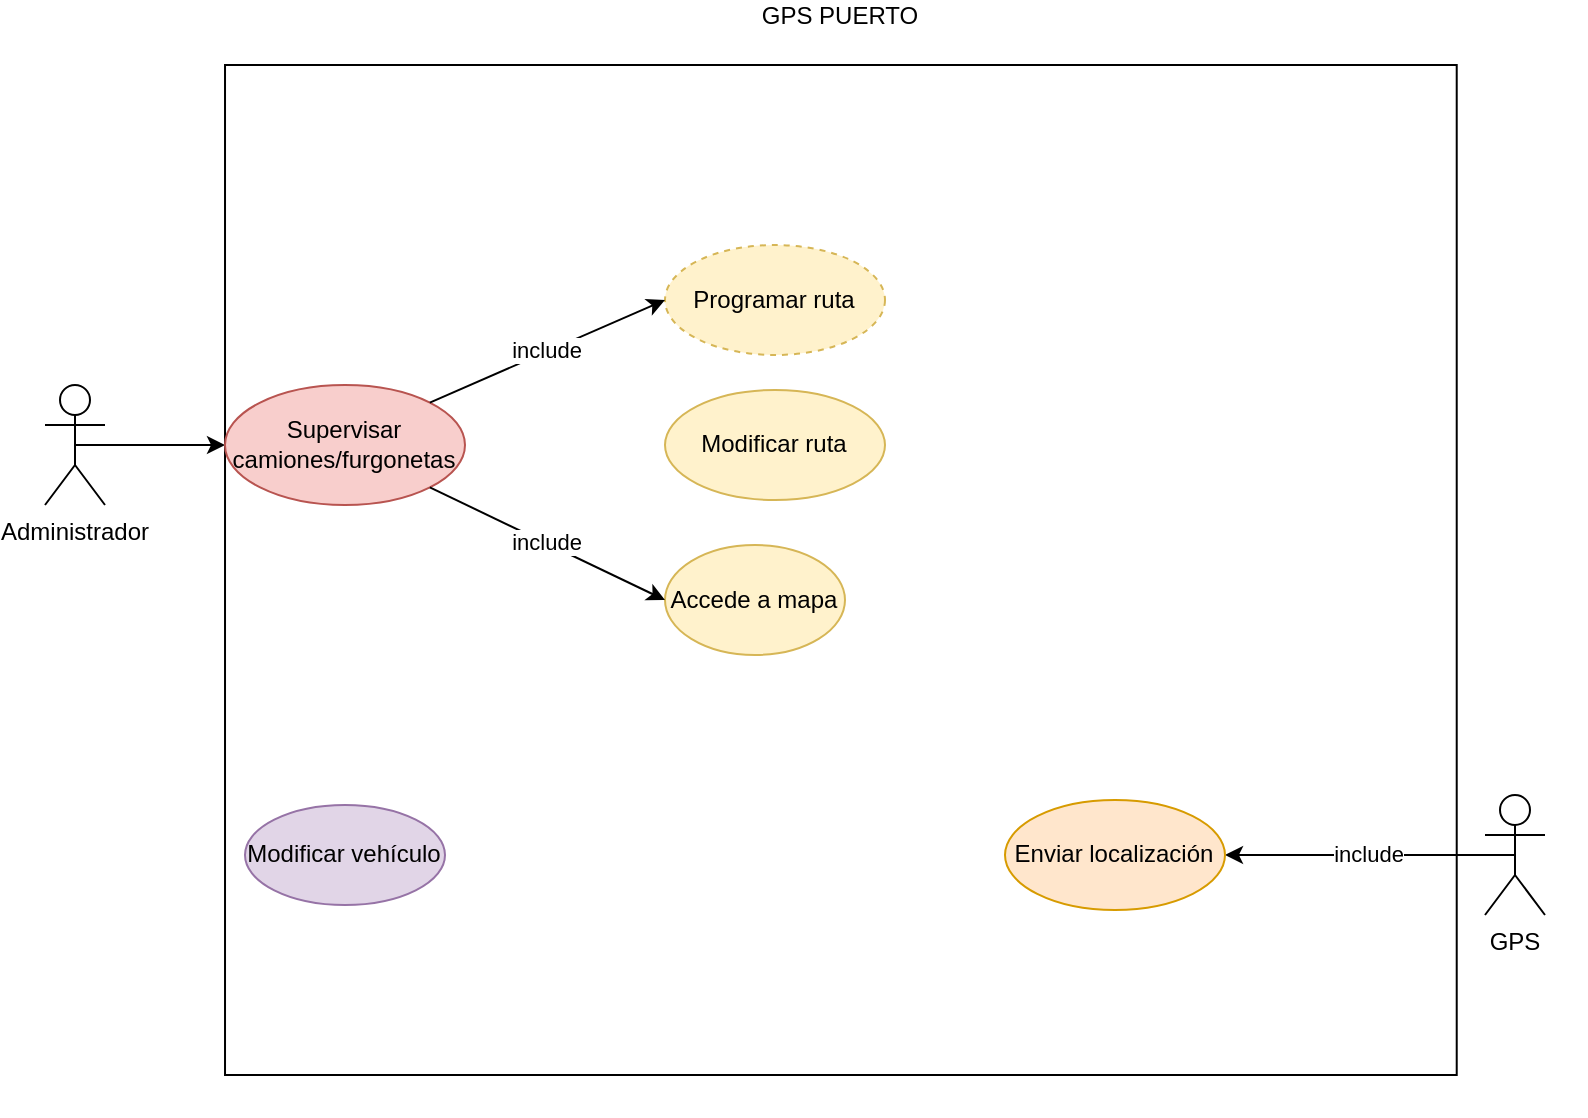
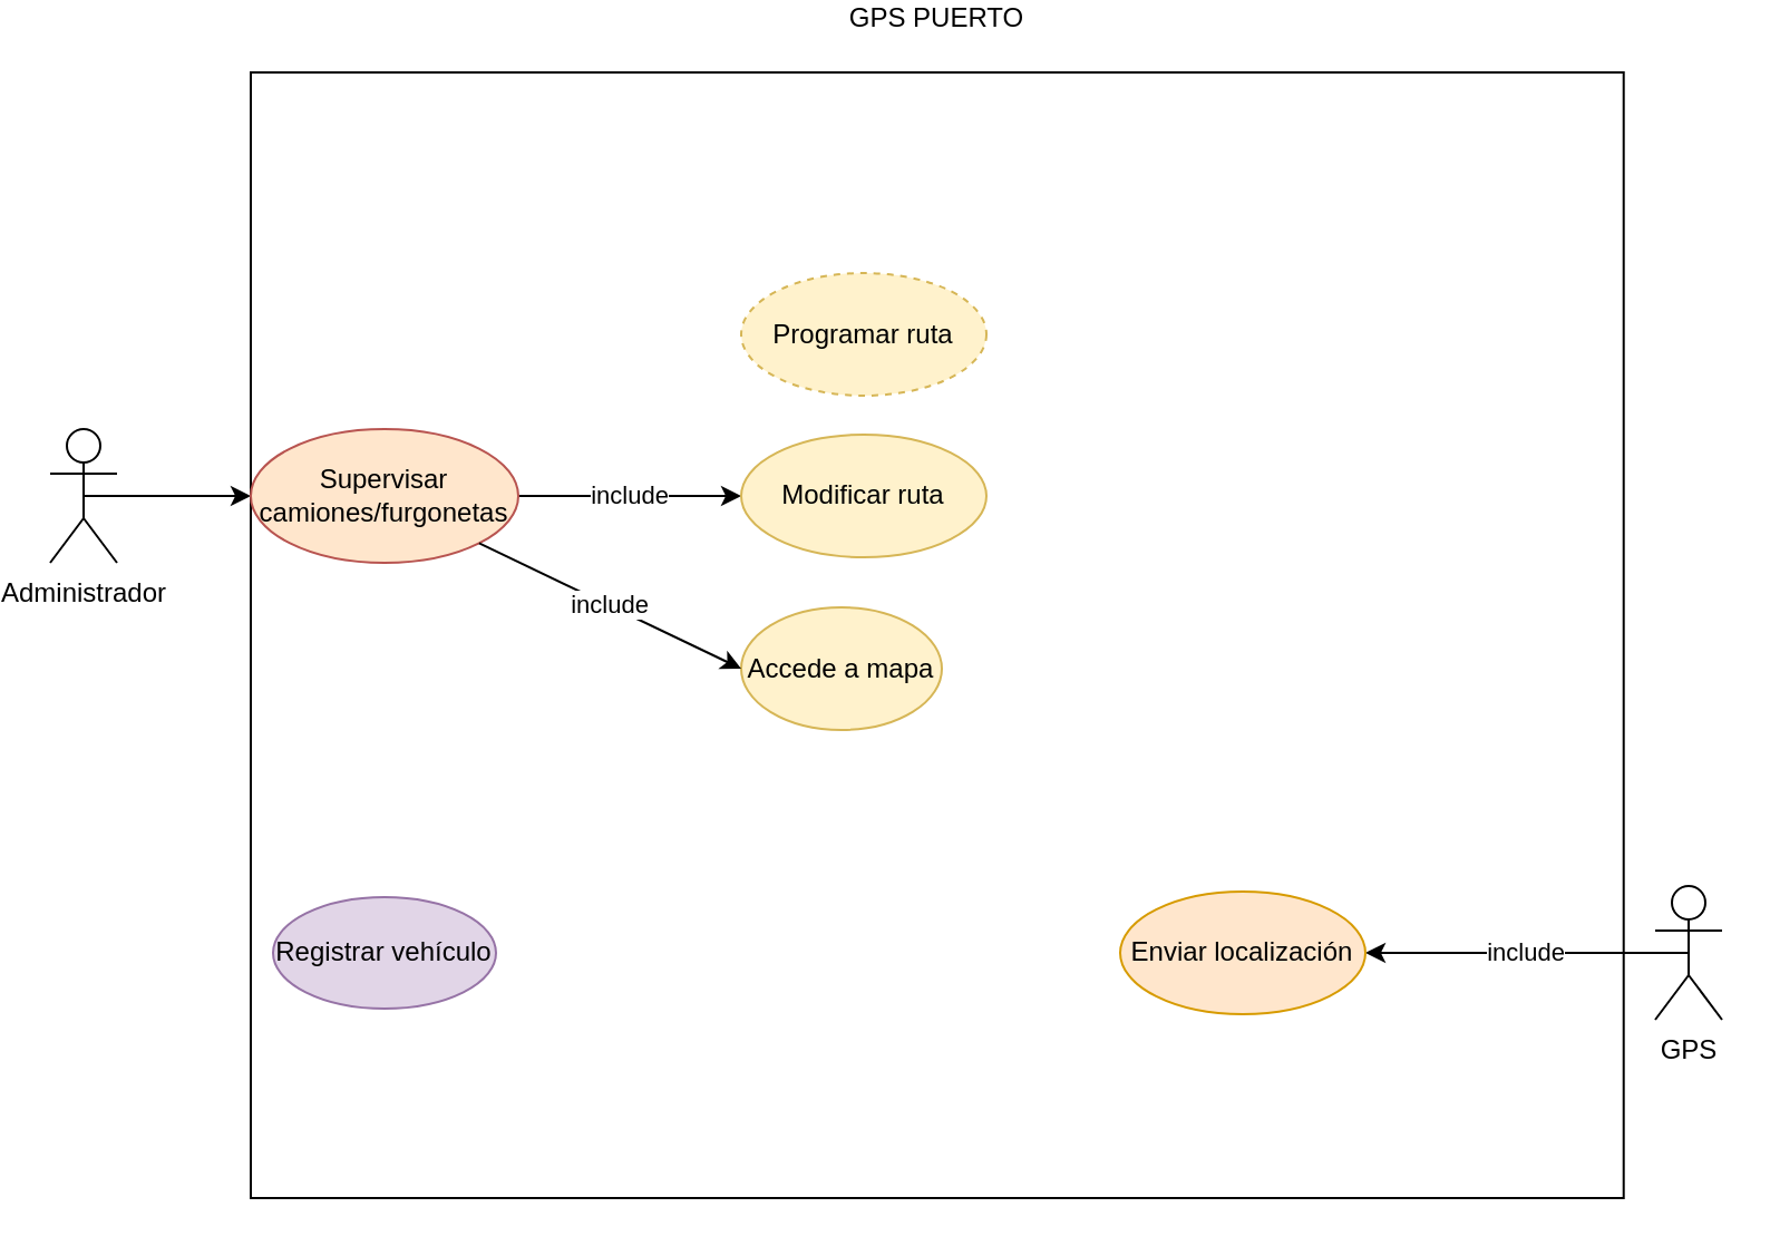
  <mxCell id="0" />
  <mxCell id="1" parent="0" />
  <mxCell id="2" value="&lt;div&gt;GPS PUERTO&lt;/div&gt;&lt;div&gt;&lt;br&gt;&lt;/div&gt;" style="rounded=0;whiteSpace=wrap;html=1;direction=south;labelPosition=center;verticalLabelPosition=top;align=center;verticalAlign=bottom;fillOpacity=0;" parent="1" vertex="1"><mxGeometry x="110" y="20" width="615.85" height="505" as="geometry" /></mxCell>
  <mxCell id="3" style="edgeStyle=orthogonalEdgeStyle;rounded=0;orthogonalLoop=1;jettySize=auto;html=1;exitX=0.5;exitY=0.5;exitDx=0;exitDy=0;exitPerimeter=0;" parent="1" source="4" edge="1"><mxGeometry relative="1" as="geometry"><mxPoint x="110" y="210" as="targetPoint" /></mxGeometry></mxCell>
  <mxCell id="4" value="Administrador" style="shape=umlActor;verticalLabelPosition=bottom;verticalAlign=top;html=1;outlineConnect=0;" parent="1" vertex="1"><mxGeometry x="20" y="180" width="30" height="60" as="geometry" /></mxCell>
- <mxCell id="6" value="Supervisar camiones/furgonetas" style="ellipse;whiteSpace=wrap;html=1;fillColor=#f8cecc;strokeColor=#b85450;" parent="1" vertex="1"><mxGeometry x="110" y="180" width="120" height="60" as="geometry" /></mxCell>
- <mxCell id="7" value="&lt;div&gt;Modificar vehículo&lt;/div&gt;" style="ellipse;whiteSpace=wrap;html=1;fillColor=#e1d5e7;strokeColor=#9673a6;" parent="1" vertex="1"><mxGeometry x="120" y="390" width="100" height="50" as="geometry" /></mxCell>
+ <mxCell id="5" value="include" style="edgeStyle=orthogonalEdgeStyle;rounded=0;orthogonalLoop=1;jettySize=auto;html=1;exitX=1;exitY=0.5;exitDx=0;exitDy=0;entryX=0;entryY=0.5;entryDx=0;entryDy=0;" parent="1" source="6" target="10" edge="1"><mxGeometry relative="1" as="geometry" /></mxCell>
+ <mxCell id="6" value="Supervisar camiones/furgonetas" style="ellipse;whiteSpace=wrap;html=1;fillColor=#ffe6cc;strokeColor=#b85450;" parent="1" vertex="1"><mxGeometry x="110" y="180" width="120" height="60" as="geometry" /></mxCell>
+ <mxCell id="7" value="&lt;div&gt;Registrar vehículo&lt;/div&gt;" style="ellipse;whiteSpace=wrap;html=1;fillColor=#e1d5e7;strokeColor=#9673a6;" parent="1" vertex="1"><mxGeometry x="120" y="390" width="100" height="50" as="geometry" /></mxCell>
  <mxCell id="8" value="Programar ruta" style="ellipse;whiteSpace=wrap;html=1;fillColor=#fff2cc;strokeColor=#d6b656;dashed=1;" parent="1" vertex="1"><mxGeometry x="330" y="110" width="110" height="55" as="geometry" /></mxCell>
- <mxCell id="9" value="include" style="endArrow=classic;html=1;rounded=0;entryX=0;entryY=0.5;entryDx=0;entryDy=0;exitX=1;exitY=0;exitDx=0;exitDy=0;" parent="1" source="6" target="8" edge="1"><mxGeometry width="50" height="50" relative="1" as="geometry"><mxPoint x="350" y="160" as="sourcePoint" /><mxPoint x="400" y="110" as="targetPoint" /></mxGeometry></mxCell>
  <mxCell id="10" value="Modificar ruta" style="ellipse;whiteSpace=wrap;html=1;fillColor=#fff2cc;strokeColor=#d6b656;" parent="1" vertex="1"><mxGeometry x="330" y="182.5" width="110" height="55" as="geometry" /></mxCell>
  <mxCell id="11" value="GPS" style="shape=umlActor;verticalLabelPosition=bottom;verticalAlign=top;html=1;outlineConnect=0;" vertex="1" parent="1"><mxGeometry x="740" y="385" width="30" height="60" as="geometry" /></mxCell>
  <mxCell id="12" value="include" style="endArrow=classic;html=1;rounded=0;exitX=0.5;exitY=0.5;exitDx=0;exitDy=0;exitPerimeter=0;entryX=1;entryY=0.5;entryDx=0;entryDy=0;" edge="1" parent="1" source="11" target="13"><mxGeometry width="50" height="50" relative="1" as="geometry"><mxPoint x="430" y="250" as="sourcePoint" /><mxPoint x="480" y="200" as="targetPoint" /></mxGeometry></mxCell>
  <mxCell id="13" value="Enviar localización" style="ellipse;whiteSpace=wrap;html=1;fillColor=#ffe6cc;strokeColor=#d79b00;" vertex="1" parent="1"><mxGeometry x="500" y="387.5" width="110" height="55" as="geometry" /></mxCell>
  <mxCell id="14" value="Accede a mapa" style="ellipse;whiteSpace=wrap;html=1;fillColor=#fff2cc;strokeColor=#d6b656;" vertex="1" parent="1"><mxGeometry x="330" y="260" width="90" height="55" as="geometry" /></mxCell>
  <mxCell id="15" value="include" style="endArrow=classic;html=1;rounded=0;entryX=0;entryY=0.5;entryDx=0;entryDy=0;exitX=1;exitY=1;exitDx=0;exitDy=0;" edge="1" parent="1" source="6" target="14"><mxGeometry width="50" height="50" relative="1" as="geometry"><mxPoint x="222.671" y="198.91" as="sourcePoint" /><mxPoint x="350" y="137.5" as="targetPoint" /></mxGeometry></mxCell>
